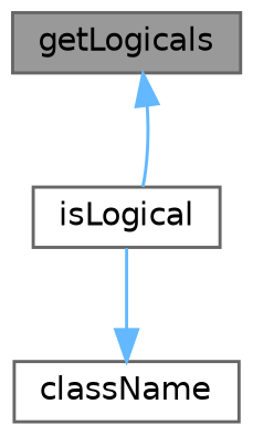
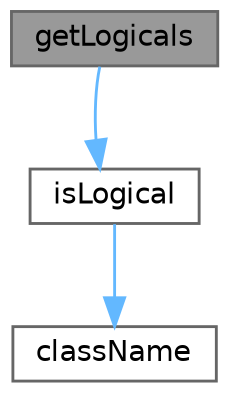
  digraph {
    rankdir=TB
    node [color=grey40 fillcolor=white fontname=Helvetica fontsize=10 shape=box style=filled]
    edge [color=steelblue1 fontname=Helvetica fontsize=10 labelfontname=Helvetica labelfontsize=10 style=solid]
    n1 [color=gray40 fillcolor=grey60 fontcolor=black height=0.2 label=getLogicals width=0.4]
    n2 [height=0.2 label=isLogical width=0.4]
    n3 [height=0.2 label=className width=0.4]
-   n2 -> n1
+   n1 -> n2
    n2 -> n3
  }
